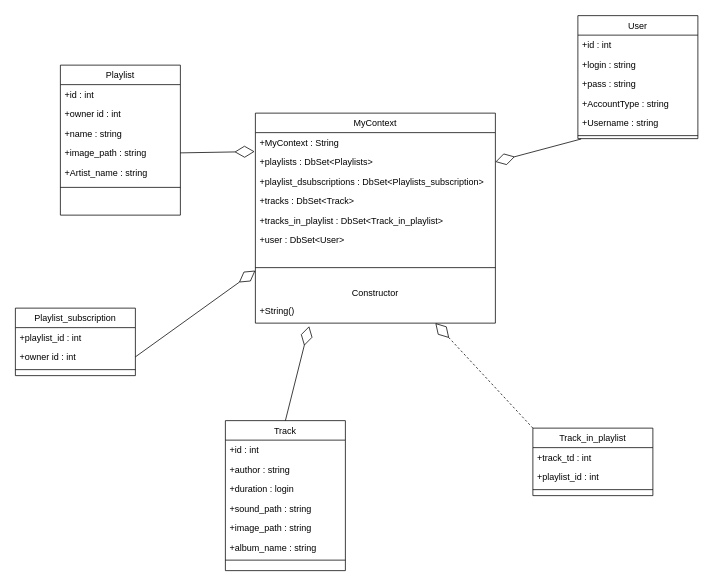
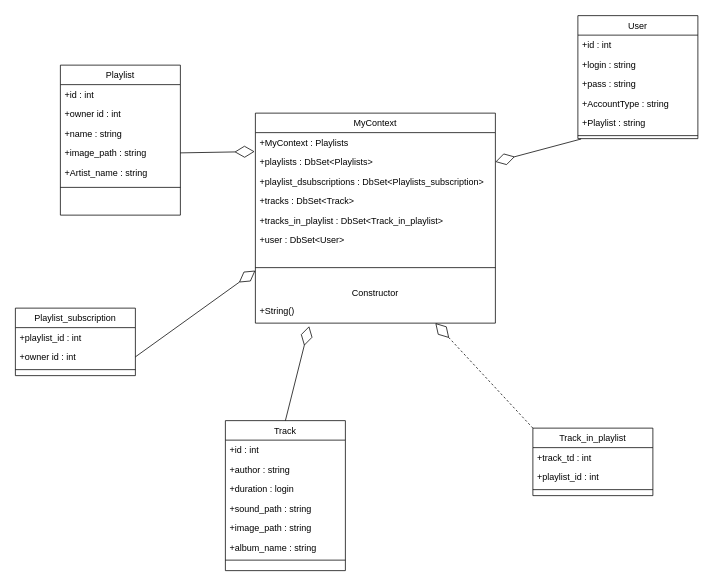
  <mxCell id="0" />
  <mxCell id="1" parent="0" />
  <mxCell id="2" value="MyContext" style="swimlane;fontStyle=0;align=center;verticalAlign=top;childLayout=stackLayout;horizontal=1;startSize=26;horizontalStack=0;resizeParent=1;resizeLast=0;collapsible=1;marginBottom=0;rounded=0;shadow=0;strokeWidth=1;" parent="1" vertex="1"><mxGeometry x="340" y="150" width="320" height="280" as="geometry"><mxRectangle x="130" y="380" width="160" height="26" as="alternateBounds" /></mxGeometry></mxCell>
- <mxCell id="3" value="+MyContext : String                    &#10;&#10;" style="text;align=left;verticalAlign=top;spacingLeft=4;spacingRight=4;overflow=hidden;rotatable=0;points=[[0,0.5],[1,0.5]];portConstraint=eastwest;" parent="2" vertex="1"><mxGeometry y="26" width="320" height="26" as="geometry" /></mxCell>
+ <mxCell id="3" value="+MyContext : Playlists                    &#10;&#10;" style="text;align=left;verticalAlign=top;spacingLeft=4;spacingRight=4;overflow=hidden;rotatable=0;points=[[0,0.5],[1,0.5]];portConstraint=eastwest;" parent="2" vertex="1"><mxGeometry y="26" width="320" height="26" as="geometry" /></mxCell>
  <mxCell id="4" value="+playlists : DbSet&lt;Playlists&gt;" style="text;align=left;verticalAlign=top;spacingLeft=4;spacingRight=4;overflow=hidden;rotatable=0;points=[[0,0.5],[1,0.5]];portConstraint=eastwest;rounded=0;shadow=0;html=0;" parent="2" vertex="1"><mxGeometry y="52" width="320" height="26" as="geometry" /></mxCell>
  <mxCell id="5" value="+playlist_dsubscriptions : DbSet&lt;Playlists_subscription&gt;" style="text;align=left;verticalAlign=top;spacingLeft=4;spacingRight=4;overflow=hidden;rotatable=0;points=[[0,0.5],[1,0.5]];portConstraint=eastwest;rounded=0;shadow=0;html=0;" vertex="1" parent="2"><mxGeometry y="78" width="320" height="26" as="geometry" /></mxCell>
  <mxCell id="6" value="+tracks : DbSet&lt;Track&gt;" style="text;align=left;verticalAlign=top;spacingLeft=4;spacingRight=4;overflow=hidden;rotatable=0;points=[[0,0.5],[1,0.5]];portConstraint=eastwest;rounded=0;shadow=0;html=0;" vertex="1" parent="2"><mxGeometry y="104" width="320" height="26" as="geometry" /></mxCell>
  <mxCell id="7" value="+tracks_in_playlist : DbSet&lt;Track_in_playlist&gt;" style="text;align=left;verticalAlign=top;spacingLeft=4;spacingRight=4;overflow=hidden;rotatable=0;points=[[0,0.5],[1,0.5]];portConstraint=eastwest;rounded=0;shadow=0;html=0;" vertex="1" parent="2"><mxGeometry y="130" width="320" height="26" as="geometry" /></mxCell>
  <mxCell id="8" value="+user : DbSet&lt;User&gt;" style="text;align=left;verticalAlign=top;spacingLeft=4;spacingRight=4;overflow=hidden;rotatable=0;points=[[0,0.5],[1,0.5]];portConstraint=eastwest;rounded=0;shadow=0;html=0;" vertex="1" parent="2"><mxGeometry y="156" width="320" height="26" as="geometry" /></mxCell>
  <mxCell id="9" value="" style="line;html=1;strokeWidth=1;align=left;verticalAlign=middle;spacingTop=-1;spacingLeft=3;spacingRight=3;rotatable=0;labelPosition=right;points=[];portConstraint=eastwest;" parent="2" vertex="1"><mxGeometry y="182" width="320" height="48" as="geometry" /></mxCell>
  <mxCell id="10" value="Constructor" style="text;html=1;strokeColor=none;fillColor=none;align=center;verticalAlign=middle;whiteSpace=wrap;rounded=0;" vertex="1" parent="2"><mxGeometry y="230" width="320" height="20" as="geometry" /></mxCell>
  <mxCell id="11" value="+String()" style="text;align=left;verticalAlign=top;spacingLeft=4;spacingRight=4;overflow=hidden;rotatable=0;points=[[0,0.5],[1,0.5]];portConstraint=eastwest;" parent="2" vertex="1"><mxGeometry y="250" width="320" height="26" as="geometry" /></mxCell>
  <mxCell id="12" value="Playlist" style="swimlane;fontStyle=0;align=center;verticalAlign=top;childLayout=stackLayout;horizontal=1;startSize=26;horizontalStack=0;resizeParent=1;resizeLast=0;collapsible=1;marginBottom=0;rounded=0;shadow=0;strokeWidth=1;" vertex="1" parent="1"><mxGeometry x="80" y="86" width="160" height="200" as="geometry"><mxRectangle x="130" y="380" width="160" height="26" as="alternateBounds" /></mxGeometry></mxCell>
  <mxCell id="13" value="+id : int" style="text;align=left;verticalAlign=top;spacingLeft=4;spacingRight=4;overflow=hidden;rotatable=0;points=[[0,0.5],[1,0.5]];portConstraint=eastwest;" vertex="1" parent="12"><mxGeometry y="26" width="160" height="26" as="geometry" /></mxCell>
  <mxCell id="14" value="+owner id : int" style="text;align=left;verticalAlign=top;spacingLeft=4;spacingRight=4;overflow=hidden;rotatable=0;points=[[0,0.5],[1,0.5]];portConstraint=eastwest;rounded=0;shadow=0;html=0;" vertex="1" parent="12"><mxGeometry y="52" width="160" height="26" as="geometry" /></mxCell>
  <mxCell id="15" value="+name : string" style="text;align=left;verticalAlign=top;spacingLeft=4;spacingRight=4;overflow=hidden;rotatable=0;points=[[0,0.5],[1,0.5]];portConstraint=eastwest;rounded=0;shadow=0;html=0;" vertex="1" parent="12"><mxGeometry y="78" width="160" height="26" as="geometry" /></mxCell>
  <mxCell id="16" value="+image_path : string" style="text;align=left;verticalAlign=top;spacingLeft=4;spacingRight=4;overflow=hidden;rotatable=0;points=[[0,0.5],[1,0.5]];portConstraint=eastwest;rounded=0;shadow=0;html=0;" vertex="1" parent="12"><mxGeometry y="104" width="160" height="26" as="geometry" /></mxCell>
  <mxCell id="17" value="+Artist_name : string" style="text;align=left;verticalAlign=top;spacingLeft=4;spacingRight=4;overflow=hidden;rotatable=0;points=[[0,0.5],[1,0.5]];portConstraint=eastwest;rounded=0;shadow=0;html=0;" vertex="1" parent="12"><mxGeometry y="130" width="160" height="26" as="geometry" /></mxCell>
  <mxCell id="18" value="" style="line;html=1;strokeWidth=1;align=left;verticalAlign=middle;spacingTop=-1;spacingLeft=3;spacingRight=3;rotatable=0;labelPosition=right;points=[];portConstraint=eastwest;" vertex="1" parent="12"><mxGeometry y="156" width="160" height="14" as="geometry" /></mxCell>
  <mxCell id="19" value="Playlist_subscription" style="swimlane;fontStyle=0;align=center;verticalAlign=top;childLayout=stackLayout;horizontal=1;startSize=26;horizontalStack=0;resizeParent=1;resizeLast=0;collapsible=1;marginBottom=0;rounded=0;shadow=0;strokeWidth=1;" vertex="1" parent="1"><mxGeometry x="20" y="410" width="160" height="90" as="geometry"><mxRectangle x="130" y="380" width="160" height="26" as="alternateBounds" /></mxGeometry></mxCell>
  <mxCell id="20" value="+playlist_id : int" style="text;align=left;verticalAlign=top;spacingLeft=4;spacingRight=4;overflow=hidden;rotatable=0;points=[[0,0.5],[1,0.5]];portConstraint=eastwest;" vertex="1" parent="19"><mxGeometry y="26" width="160" height="26" as="geometry" /></mxCell>
  <mxCell id="21" value="+owner id : int" style="text;align=left;verticalAlign=top;spacingLeft=4;spacingRight=4;overflow=hidden;rotatable=0;points=[[0,0.5],[1,0.5]];portConstraint=eastwest;rounded=0;shadow=0;html=0;" vertex="1" parent="19"><mxGeometry y="52" width="160" height="26" as="geometry" /></mxCell>
  <mxCell id="22" value="" style="line;html=1;strokeWidth=1;align=left;verticalAlign=middle;spacingTop=-1;spacingLeft=3;spacingRight=3;rotatable=0;labelPosition=right;points=[];portConstraint=eastwest;" vertex="1" parent="19"><mxGeometry y="78" width="160" height="8" as="geometry" /></mxCell>
  <mxCell id="23" value="Track" style="swimlane;fontStyle=0;align=center;verticalAlign=top;childLayout=stackLayout;horizontal=1;startSize=26;horizontalStack=0;resizeParent=1;resizeLast=0;collapsible=1;marginBottom=0;rounded=0;shadow=0;strokeWidth=1;" vertex="1" parent="1"><mxGeometry x="300" y="560" width="160" height="200" as="geometry"><mxRectangle x="130" y="380" width="160" height="26" as="alternateBounds" /></mxGeometry></mxCell>
  <mxCell id="24" value="+id : int" style="text;align=left;verticalAlign=top;spacingLeft=4;spacingRight=4;overflow=hidden;rotatable=0;points=[[0,0.5],[1,0.5]];portConstraint=eastwest;" vertex="1" parent="23"><mxGeometry y="26" width="160" height="26" as="geometry" /></mxCell>
  <mxCell id="25" value="+author : string" style="text;align=left;verticalAlign=top;spacingLeft=4;spacingRight=4;overflow=hidden;rotatable=0;points=[[0,0.5],[1,0.5]];portConstraint=eastwest;rounded=0;shadow=0;html=0;" vertex="1" parent="23"><mxGeometry y="52" width="160" height="26" as="geometry" /></mxCell>
  <mxCell id="26" value="+duration : login" style="text;align=left;verticalAlign=top;spacingLeft=4;spacingRight=4;overflow=hidden;rotatable=0;points=[[0,0.5],[1,0.5]];portConstraint=eastwest;rounded=0;shadow=0;html=0;" vertex="1" parent="23"><mxGeometry y="78" width="160" height="26" as="geometry" /></mxCell>
  <mxCell id="27" value="+sound_path : string" style="text;align=left;verticalAlign=top;spacingLeft=4;spacingRight=4;overflow=hidden;rotatable=0;points=[[0,0.5],[1,0.5]];portConstraint=eastwest;rounded=0;shadow=0;html=0;" vertex="1" parent="23"><mxGeometry y="104" width="160" height="26" as="geometry" /></mxCell>
  <mxCell id="28" value="+image_path : string" style="text;align=left;verticalAlign=top;spacingLeft=4;spacingRight=4;overflow=hidden;rotatable=0;points=[[0,0.5],[1,0.5]];portConstraint=eastwest;rounded=0;shadow=0;html=0;" vertex="1" parent="23"><mxGeometry y="130" width="160" height="26" as="geometry" /></mxCell>
  <mxCell id="29" value="+album_name : string" style="text;align=left;verticalAlign=top;spacingLeft=4;spacingRight=4;overflow=hidden;rotatable=0;points=[[0,0.5],[1,0.5]];portConstraint=eastwest;rounded=0;shadow=0;html=0;" vertex="1" parent="23"><mxGeometry y="156" width="160" height="26" as="geometry" /></mxCell>
  <mxCell id="30" value="" style="line;html=1;strokeWidth=1;align=left;verticalAlign=middle;spacingTop=-1;spacingLeft=3;spacingRight=3;rotatable=0;labelPosition=right;points=[];portConstraint=eastwest;" vertex="1" parent="23"><mxGeometry y="182" width="160" height="8" as="geometry" /></mxCell>
  <mxCell id="31" value="Track_in_playlist" style="swimlane;fontStyle=0;align=center;verticalAlign=top;childLayout=stackLayout;horizontal=1;startSize=26;horizontalStack=0;resizeParent=1;resizeLast=0;collapsible=1;marginBottom=0;rounded=0;shadow=0;strokeWidth=1;" vertex="1" parent="1"><mxGeometry x="710" y="570" width="160" height="90" as="geometry"><mxRectangle x="130" y="380" width="160" height="26" as="alternateBounds" /></mxGeometry></mxCell>
  <mxCell id="32" value="+track_td : int" style="text;align=left;verticalAlign=top;spacingLeft=4;spacingRight=4;overflow=hidden;rotatable=0;points=[[0,0.5],[1,0.5]];portConstraint=eastwest;rounded=0;shadow=0;html=0;" vertex="1" parent="31"><mxGeometry y="26" width="160" height="26" as="geometry" /></mxCell>
  <mxCell id="33" value="+playlist_id : int" style="text;align=left;verticalAlign=top;spacingLeft=4;spacingRight=4;overflow=hidden;rotatable=0;points=[[0,0.5],[1,0.5]];portConstraint=eastwest;" vertex="1" parent="31"><mxGeometry y="52" width="160" height="26" as="geometry" /></mxCell>
  <mxCell id="34" value="" style="line;html=1;strokeWidth=1;align=left;verticalAlign=middle;spacingTop=-1;spacingLeft=3;spacingRight=3;rotatable=0;labelPosition=right;points=[];portConstraint=eastwest;" vertex="1" parent="31"><mxGeometry y="78" width="160" height="8" as="geometry" /></mxCell>
  <mxCell id="35" value="User" style="swimlane;fontStyle=0;align=center;verticalAlign=top;childLayout=stackLayout;horizontal=1;startSize=26;horizontalStack=0;resizeParent=1;resizeLast=0;collapsible=1;marginBottom=0;rounded=0;shadow=0;strokeWidth=1;" vertex="1" parent="1"><mxGeometry x="770" y="20" width="160" height="164" as="geometry"><mxRectangle x="130" y="380" width="160" height="26" as="alternateBounds" /></mxGeometry></mxCell>
  <mxCell id="36" value="+id : int" style="text;align=left;verticalAlign=top;spacingLeft=4;spacingRight=4;overflow=hidden;rotatable=0;points=[[0,0.5],[1,0.5]];portConstraint=eastwest;rounded=0;shadow=0;html=0;" vertex="1" parent="35"><mxGeometry y="26" width="160" height="26" as="geometry" /></mxCell>
  <mxCell id="37" value="+login : string" style="text;align=left;verticalAlign=top;spacingLeft=4;spacingRight=4;overflow=hidden;rotatable=0;points=[[0,0.5],[1,0.5]];portConstraint=eastwest;" vertex="1" parent="35"><mxGeometry y="52" width="160" height="26" as="geometry" /></mxCell>
  <mxCell id="38" value="+pass : string" style="text;align=left;verticalAlign=top;spacingLeft=4;spacingRight=4;overflow=hidden;rotatable=0;points=[[0,0.5],[1,0.5]];portConstraint=eastwest;" vertex="1" parent="35"><mxGeometry y="78" width="160" height="26" as="geometry" /></mxCell>
  <mxCell id="39" value="+AccountType : string" style="text;align=left;verticalAlign=top;spacingLeft=4;spacingRight=4;overflow=hidden;rotatable=0;points=[[0,0.5],[1,0.5]];portConstraint=eastwest;" vertex="1" parent="35"><mxGeometry y="104" width="160" height="26" as="geometry" /></mxCell>
- <mxCell id="40" value="+Username : string" style="text;align=left;verticalAlign=top;spacingLeft=4;spacingRight=4;overflow=hidden;rotatable=0;points=[[0,0.5],[1,0.5]];portConstraint=eastwest;" vertex="1" parent="35"><mxGeometry y="130" width="160" height="26" as="geometry" /></mxCell>
+ <mxCell id="40" value="+Playlist : string" style="text;align=left;verticalAlign=top;spacingLeft=4;spacingRight=4;overflow=hidden;rotatable=0;points=[[0,0.5],[1,0.5]];portConstraint=eastwest;" vertex="1" parent="35"><mxGeometry y="130" width="160" height="26" as="geometry" /></mxCell>
  <mxCell id="41" value="" style="line;html=1;strokeWidth=1;align=left;verticalAlign=middle;spacingTop=-1;spacingLeft=3;spacingRight=3;rotatable=0;labelPosition=right;points=[];portConstraint=eastwest;" vertex="1" parent="35"><mxGeometry y="156" width="160" height="8" as="geometry" /></mxCell>
  <mxCell id="42" value="" style="endArrow=diamondThin;endFill=0;endSize=24;html=1;rounded=0;exitX=1;exitY=0.5;exitDx=0;exitDy=0;entryX=0;entryY=0.75;entryDx=0;entryDy=0;" edge="1" parent="1" source="21" target="2"><mxGeometry width="160" relative="1" as="geometry"><mxPoint x="220" y="570" as="sourcePoint" /><mxPoint x="380" y="570" as="targetPoint" /></mxGeometry></mxCell>
  <mxCell id="43" value="" style="endArrow=diamondThin;endFill=0;endSize=24;html=1;rounded=0;exitX=0.5;exitY=0;exitDx=0;exitDy=0;entryX=0.224;entryY=1.308;entryDx=0;entryDy=0;entryPerimeter=0;" edge="1" parent="1" source="23" target="11"><mxGeometry width="160" relative="1" as="geometry"><mxPoint x="190" y="485" as="sourcePoint" /><mxPoint x="350" y="370" as="targetPoint" /></mxGeometry></mxCell>
  <mxCell id="44" value="" style="endArrow=diamondThin;endFill=0;endSize=24;html=1;rounded=0;exitX=0;exitY=0;exitDx=0;exitDy=0;entryX=0.75;entryY=1;entryDx=0;entryDy=0;dashed=1;" edge="1" parent="1" source="31" target="2"><mxGeometry width="160" relative="1" as="geometry"><mxPoint x="390" y="570" as="sourcePoint" /><mxPoint x="422" y="444" as="targetPoint" /></mxGeometry></mxCell>
  <mxCell id="45" value="" style="endArrow=diamondThin;endFill=0;endSize=24;html=1;rounded=0;exitX=0.027;exitY=1.327;exitDx=0;exitDy=0;entryX=1;entryY=0.5;entryDx=0;entryDy=0;exitPerimeter=0;" edge="1" parent="1" source="40" target="4"><mxGeometry width="160" relative="1" as="geometry"><mxPoint x="720" y="580" as="sourcePoint" /><mxPoint x="590" y="440" as="targetPoint" /></mxGeometry></mxCell>
  <mxCell id="46" value="" style="endArrow=diamondThin;endFill=0;endSize=24;html=1;rounded=0;exitX=1;exitY=0.5;exitDx=0;exitDy=0;entryX=-0.003;entryY=-0.028;entryDx=0;entryDy=0;entryPerimeter=0;" edge="1" parent="1" source="16" target="4"><mxGeometry width="160" relative="1" as="geometry"><mxPoint x="190" y="485" as="sourcePoint" /><mxPoint x="350" y="370" as="targetPoint" /></mxGeometry></mxCell>
